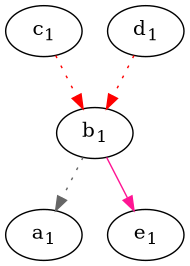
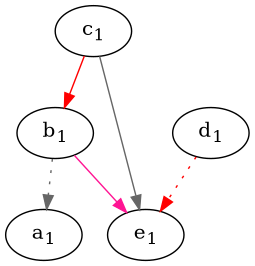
  digraph {
    edge [color=gray40 style=solid]
    n1 [label=<a<sub>1</sub>>]
    n2 [label=<b<sub>1</sub>>]
    n3 [label=<e<sub>1</sub>>]
    n4 [label=<c<sub>1</sub>>]
    n5 [label=<d<sub>1</sub>>]
    n2 -> n1 [style=dotted]
    n2 -> n3 [color=deeppink]
-   n4 -> n2 [color=red style=dotted]
-   n5 -> n2 [color=red style=dotted]
+   n4 -> n2 [color=red]
+   n4 -> n3
+   n5 -> n3 [color=red style=dotted]
  }
